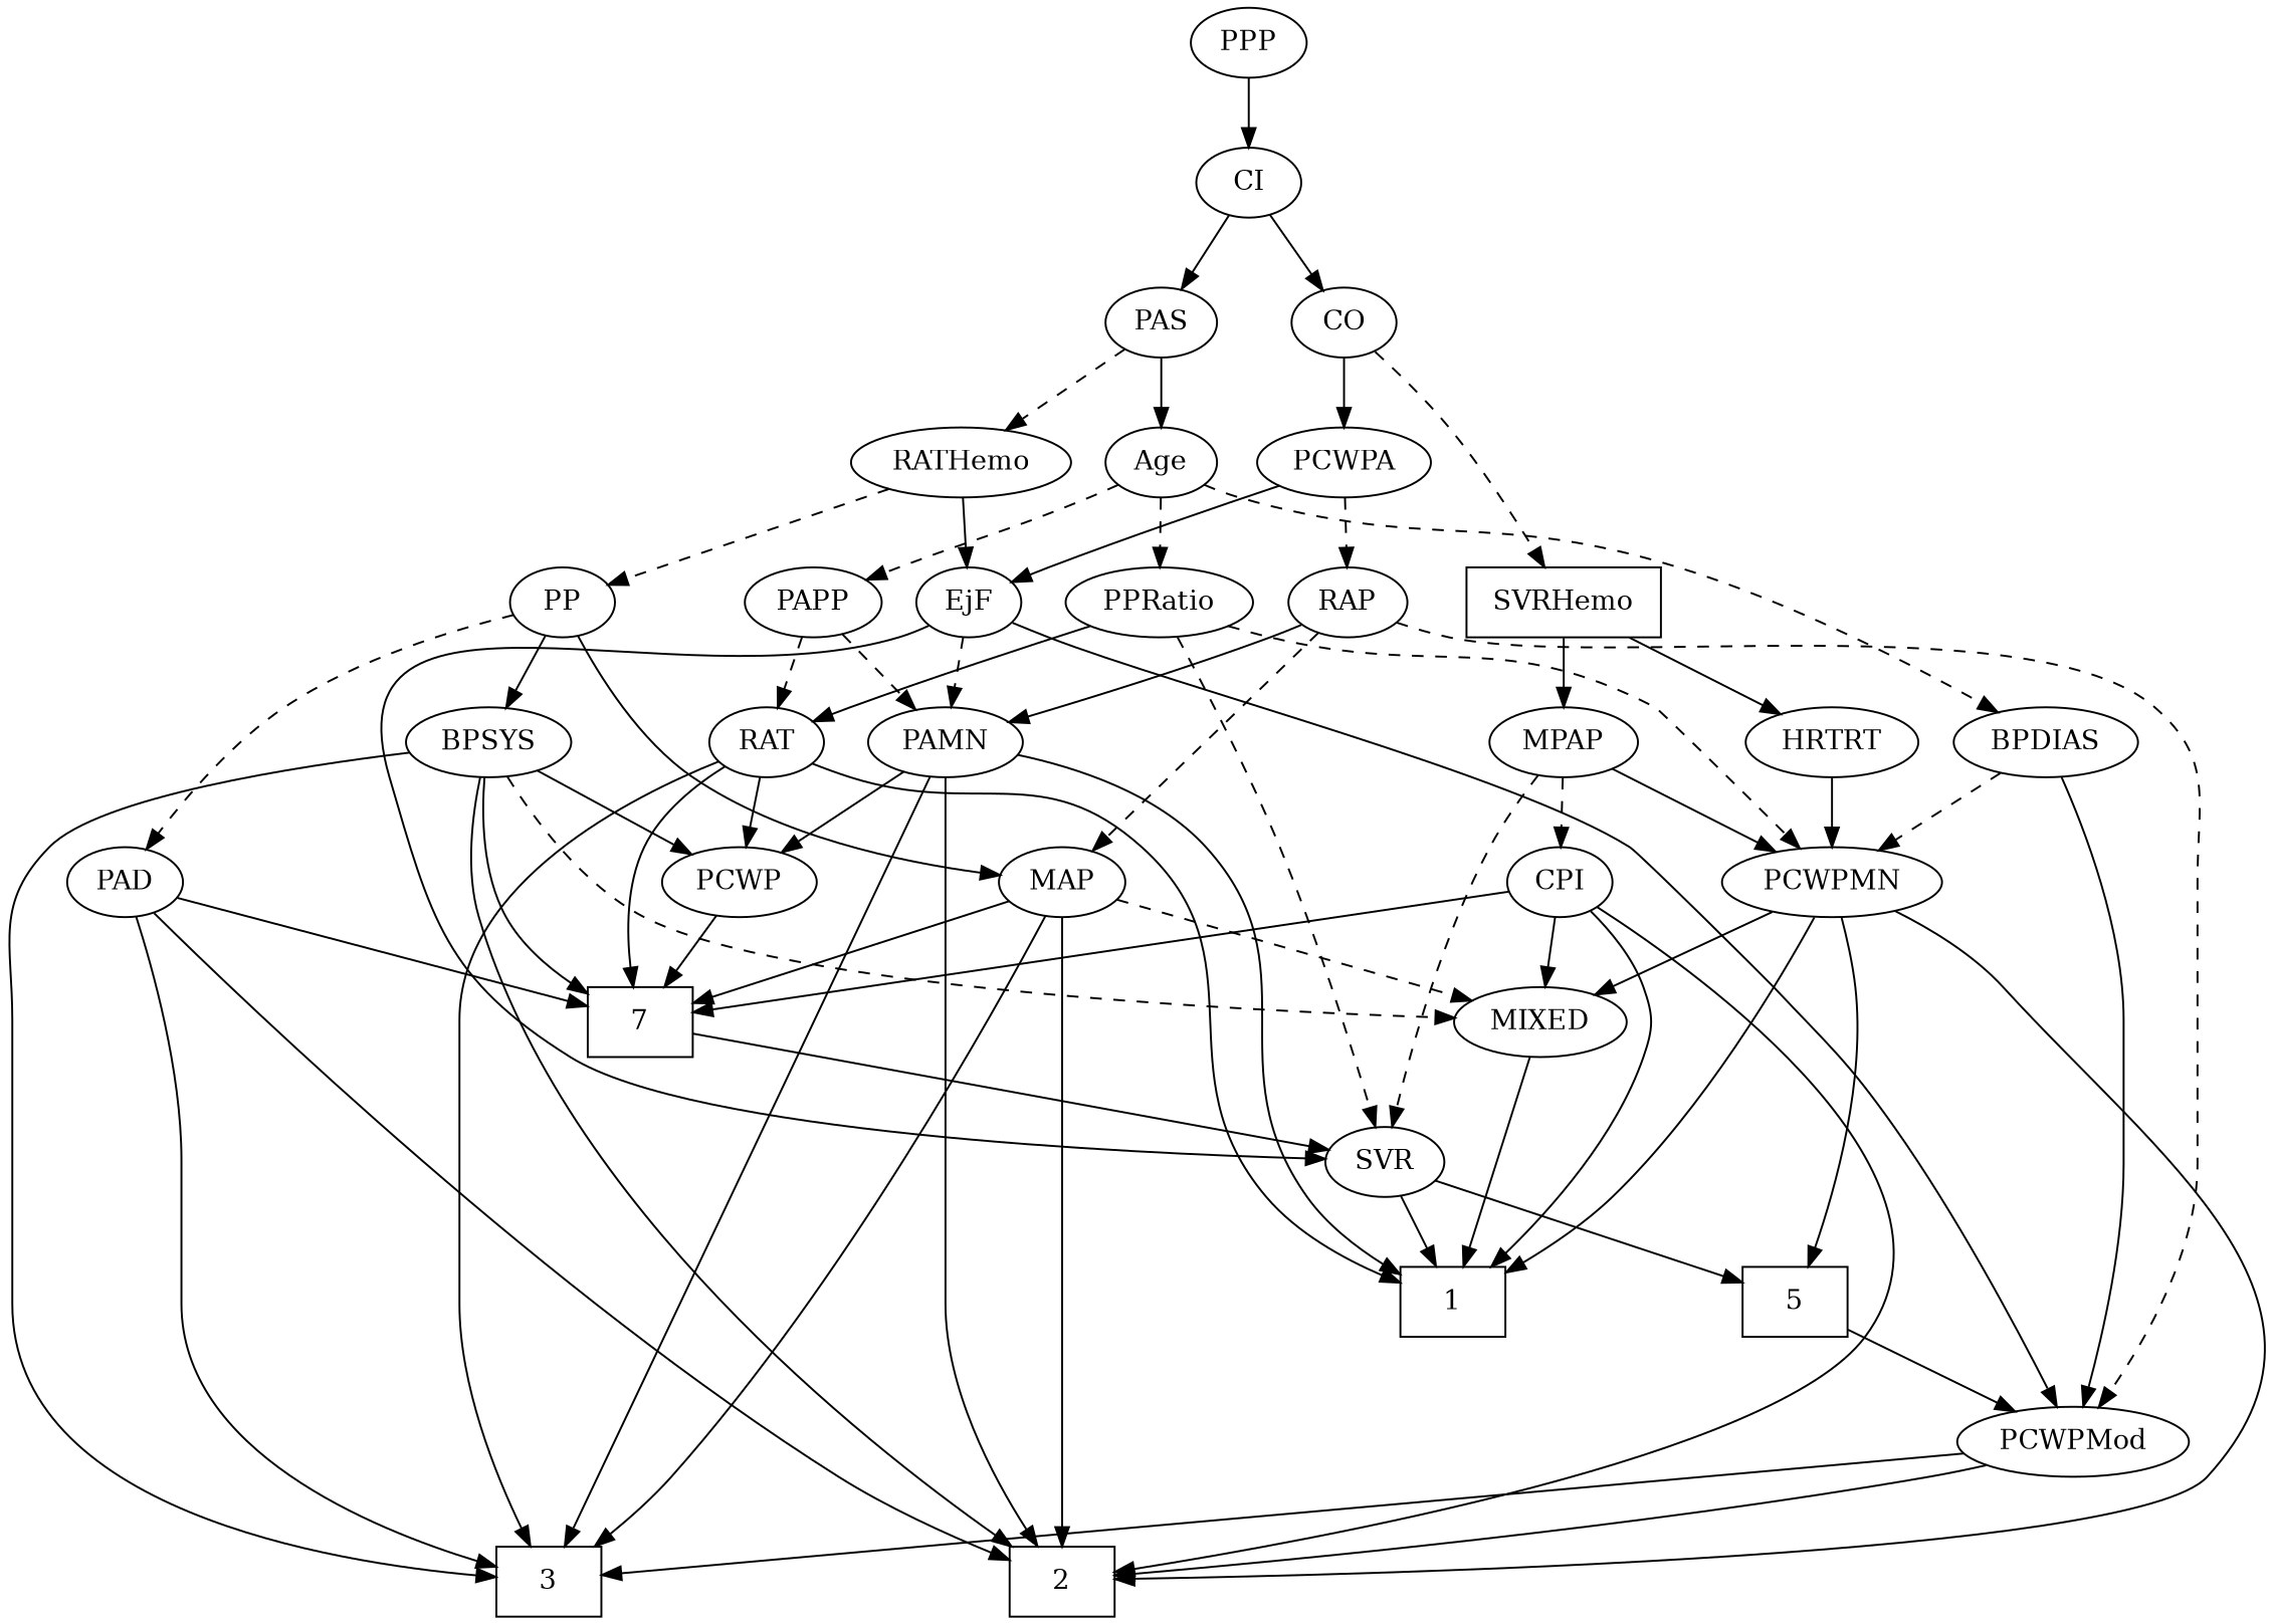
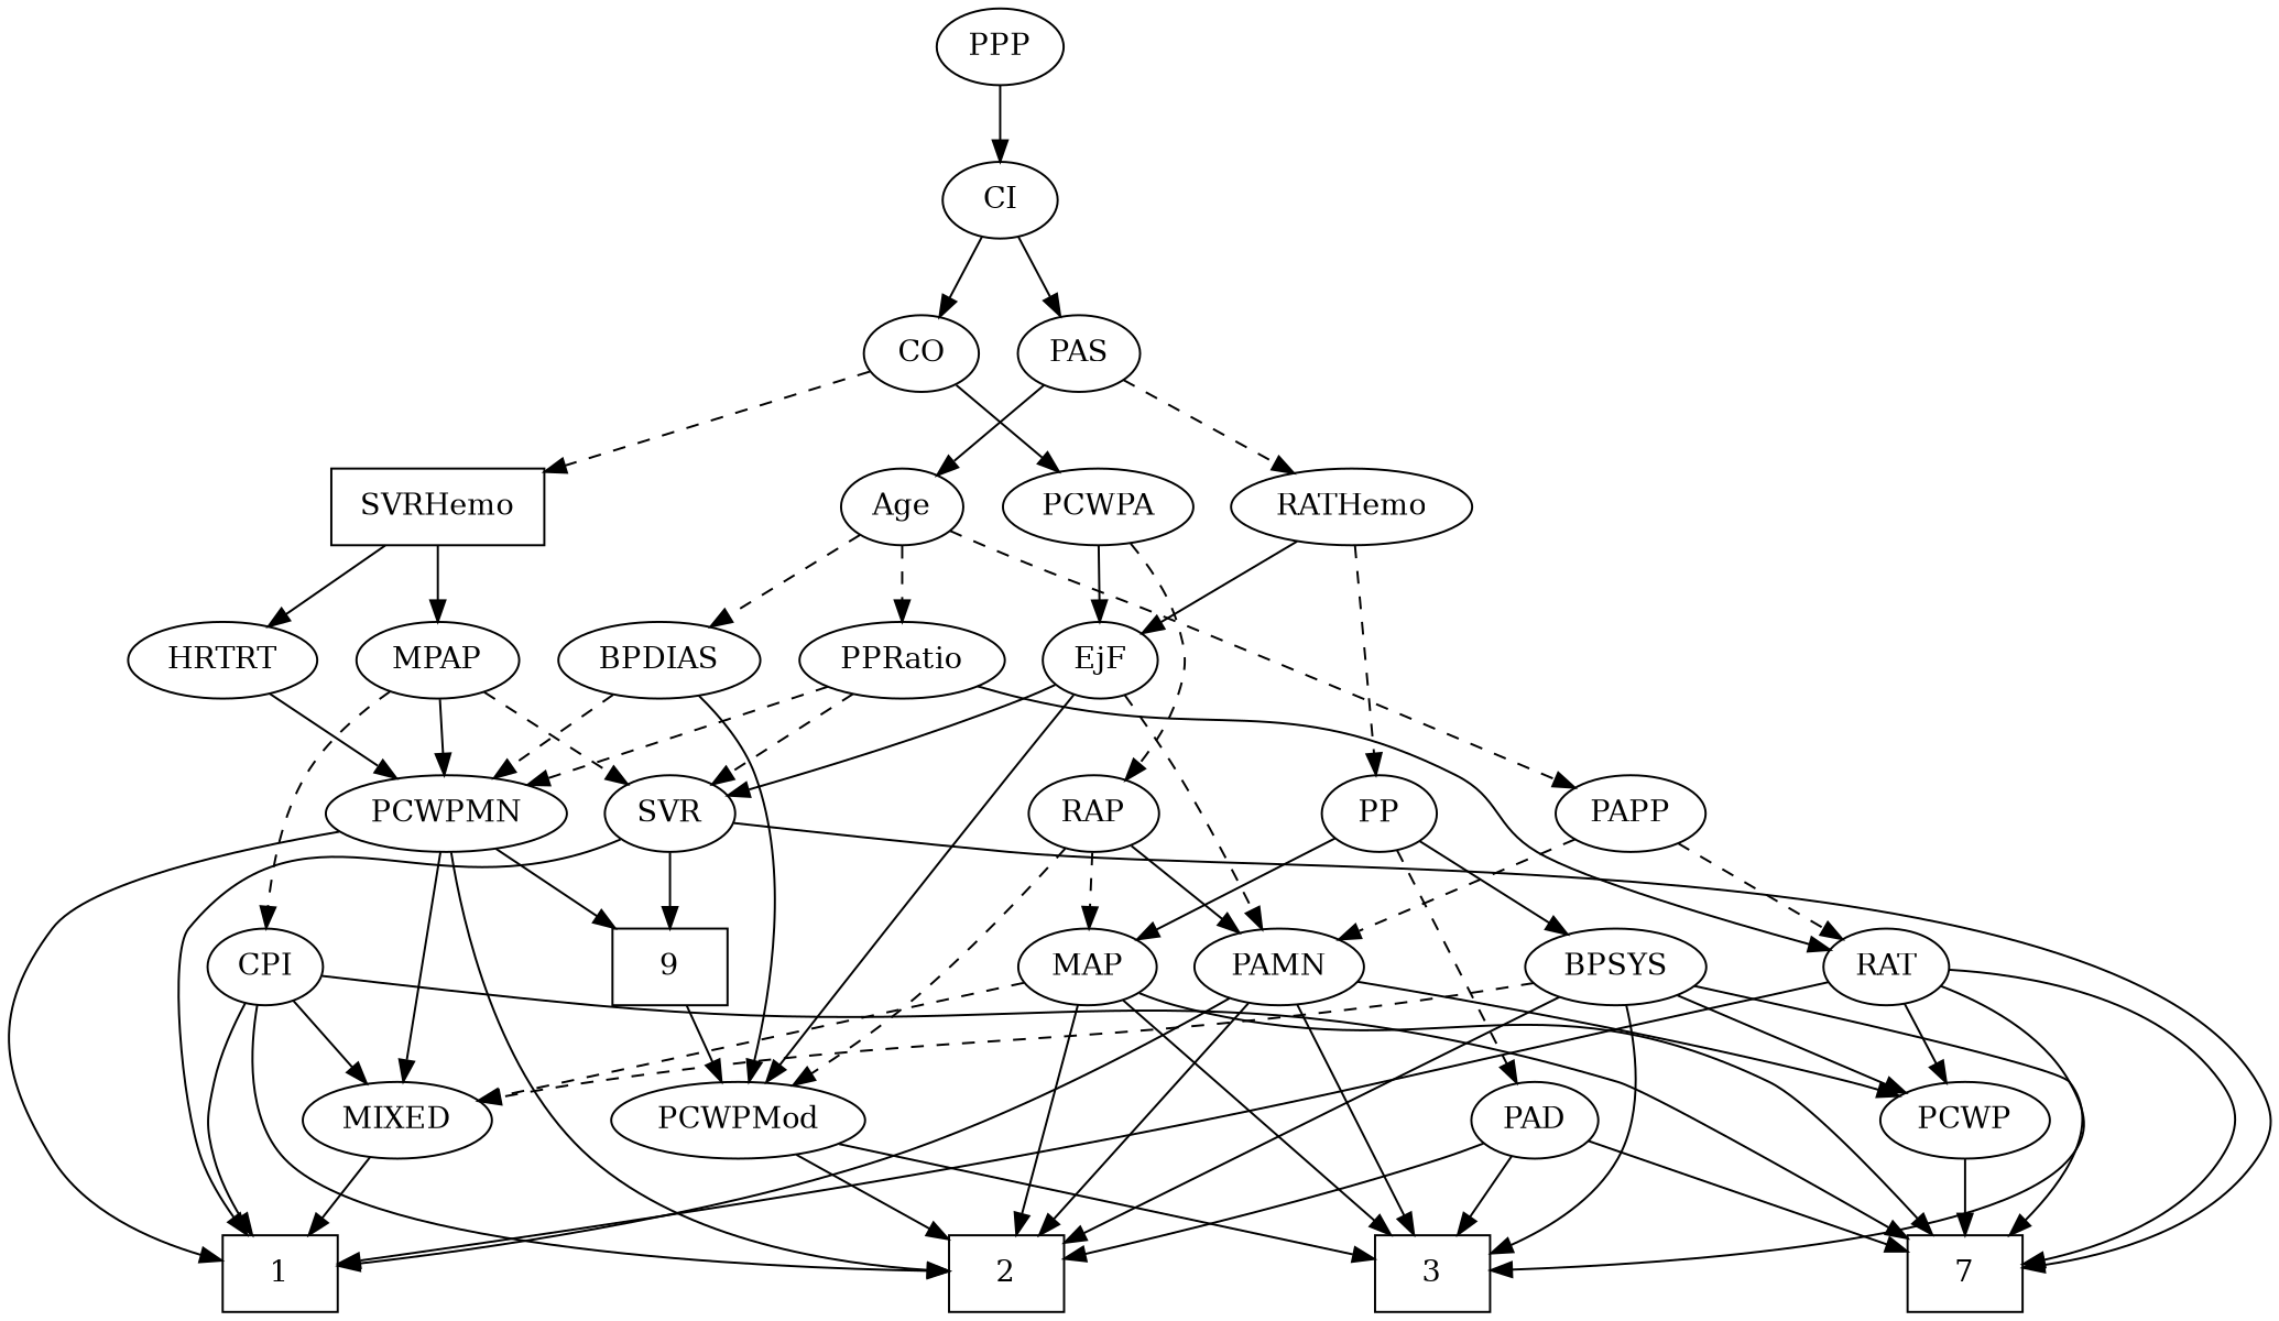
  strict digraph {
    edge [style=solid]
    1 [height=0.5 shape=box width=0.75]
    2 [height=0.5 shape=box width=0.75]
    3 [height=0.5 shape=box width=0.75]
    n4 [height=0.5 label=7 shape=box width=0.75]
-   5 [height=0.5 shape=box width=0.75]
+   5 [height=0.5 shape=box width=0.75 label=9]
    PCWPMod [height=0.5 width=1.4443]
    Age [height=0.5 width=0.75]
    BPDIAS [height=0.5 width=1.1735]
    PPRatio [height=0.5 width=1.1013]
    PAPP [height=0.5 width=0.88464]
    PCWPMN [height=0.5 width=1.3902]
    SVR [height=0.5 width=0.77632]
    RAT [height=0.5 width=0.75827]
    PAMN [height=0.5 width=1.011]
    MIXED [height=0.5 width=1.1193]
    PCWP [height=0.5 width=0.97491]
    EjF [height=0.5 width=0.75]
    RAP [height=0.5 width=0.77632]
    MAP [height=0.5 width=0.84854]
    MPAP [height=0.5 width=0.97491]
    CPI [height=0.5 width=0.75]
    BPSYS [height=0.5 width=1.0471]
    PAD [height=0.5 width=0.79437]
    CO [height=0.5 width=0.75]
    PCWPA [height=0.5 width=1.1555]
    SVRHemo [height=0.5 shape=box width=1.3902]
    HRTRT [height=0.5 width=1.1013]
    PAS [height=0.5 width=0.75]
    RATHemo [height=0.5 width=1.3721]
    PP [height=0.5 width=0.75]
    PPP [height=0.5 width=0.75]
    CI [height=0.5 width=0.75]
    5 -> PCWPMod
    PCWPMod -> 2
    PCWPMod -> 3
    Age -> BPDIAS [style=dashed]
    Age -> PPRatio [style=dashed]
    Age -> PAPP [style=dashed]
    BPDIAS -> PCWPMod
    BPDIAS -> PCWPMN [style=dashed]
    PPRatio -> PCWPMN [style=dashed]
    PPRatio -> SVR [style=dashed]
    PPRatio -> RAT
    PAPP -> RAT [style=dashed]
    PAPP -> PAMN [style=dashed]
    PCWPMN -> 1
    PCWPMN -> 2
    PCWPMN -> 5
    PCWPMN -> MIXED
    SVR -> 1
-   n4 -> SVR
+   SVR -> n4
    SVR -> 5
    RAT -> 1
    RAT -> 3
    RAT -> n4
    RAT -> PCWP
    PAMN -> 1
    PAMN -> 2
    PAMN -> 3
    PAMN -> PCWP
    MIXED -> 1
    PCWP -> n4
    EjF -> PCWPMod
    EjF -> SVR
    EjF -> PAMN [style=dashed]
    RAP -> PCWPMod [style=dashed]
    RAP -> PAMN
    RAP -> MAP [style=dashed]
    MAP -> 2
    MAP -> 3
    MAP -> n4
    MAP -> MIXED [style=dashed]
    MPAP -> PCWPMN
    MPAP -> SVR [style=dashed]
    MPAP -> CPI [style=dashed]
    CPI -> 1
    CPI -> 2
    CPI -> n4
    CPI -> MIXED
    BPSYS -> 2
    BPSYS -> 3
    BPSYS -> n4
    BPSYS -> MIXED [style=dashed]
    BPSYS -> PCWP
    PAD -> 2
    PAD -> 3
    PAD -> n4
    CO -> PCWPA
    CO -> SVRHemo [style=dashed]
    PCWPA -> EjF
    PCWPA -> RAP [style=dashed]
    SVRHemo -> MPAP
    SVRHemo -> HRTRT
    HRTRT -> PCWPMN
    PAS -> Age
    PAS -> RATHemo [style=dashed]
    RATHemo -> EjF
    RATHemo -> PP [style=dashed]
    PP -> MAP
    PP -> BPSYS
    PP -> PAD [style=dashed]
    PPP -> CI
    CI -> CO
    CI -> PAS
  }
